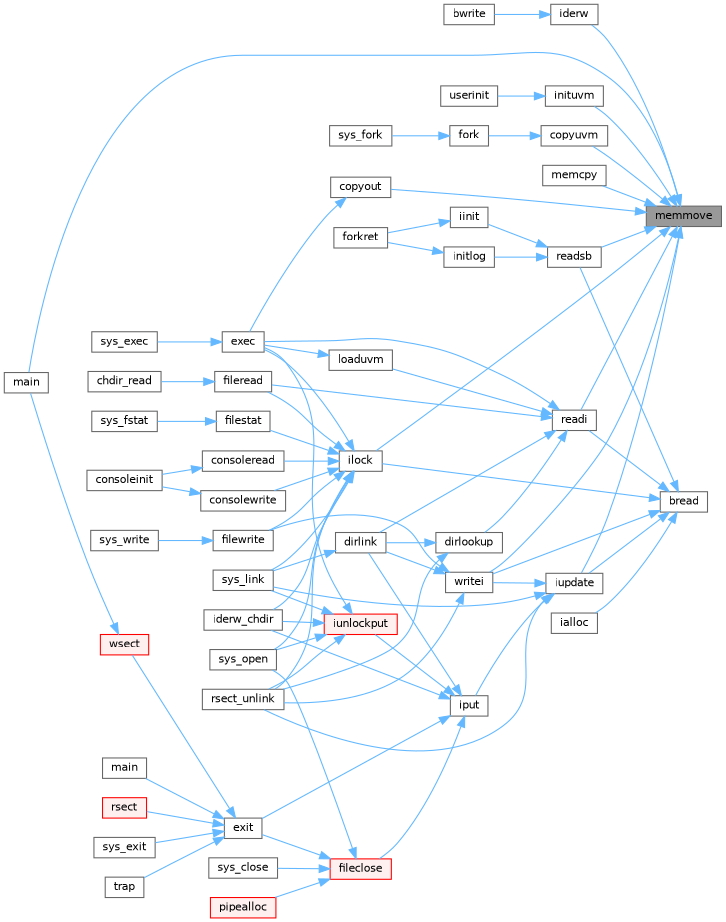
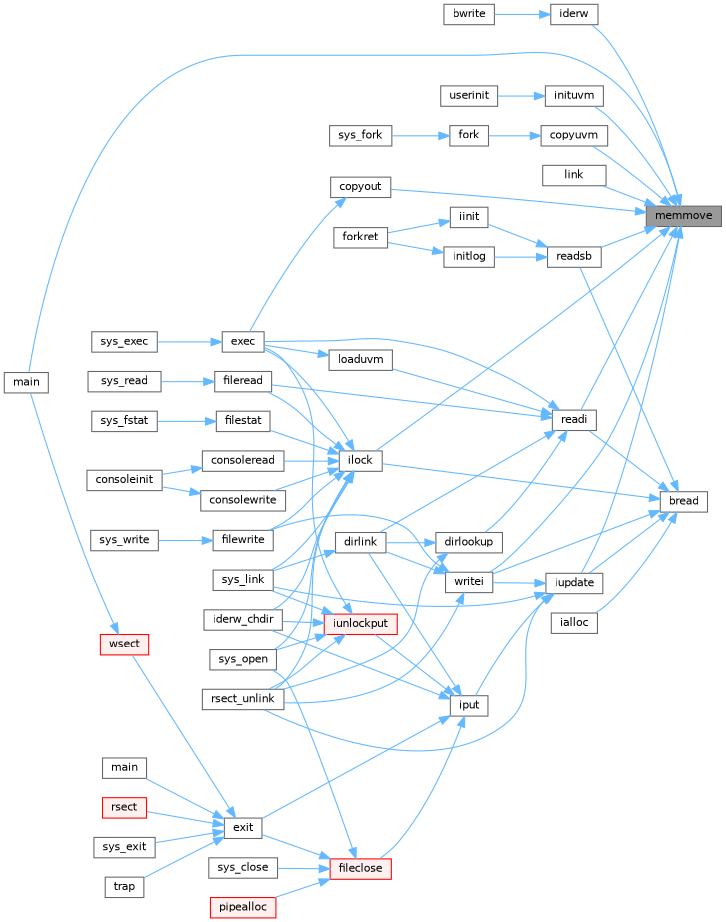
  digraph {
    rankdir=RL
    node [color=grey40 fillcolor=white fontname=Helvetica fontsize=10 shape=box style=filled]
    edge [color=steelblue1 dir=back fontname=Helvetica fontsize=10 labelfontname=Helvetica labelfontsize=10 style=solid]
    n1 [color=gray40 fillcolor=grey60 fontcolor=black height=0.2 label=memmove width=0.4]
    n2 [height=0.2 label=copyout width=0.4]
    n3 [height=0.2 label=copyuvm width=0.4]
    n4 [height=0.2 label=iderw width=0.4]
    n5 [height=0.2 label=ilock width=0.4]
    n6 [height=0.2 label=iupdate width=0.4]
    n7 [height=0.2 label=main width=0.4]
    n8 [height=0.2 label=writei width=0.4]
    n9 [height=0.2 label=readi width=0.4]
    n10 [height=0.2 label=readsb width=0.4]
    n11 [height=0.2 label=inituvm width=0.4]
-   n12 [height=0.2 label=memcpy width=0.4]
+   n12 [height=0.2 label=link width=0.4]
    n13 [height=0.2 label=exec width=0.4]
    n14 [height=0.2 label=fork width=0.4]
    n15 [height=0.2 label=bwrite width=0.4]
    n16 [height=0.2 label=consoleread width=0.4]
    n17 [height=0.2 label=consolewrite width=0.4]
    n18 [height=0.2 label=fileread width=0.4]
    n19 [height=0.2 label=filestat width=0.4]
    n20 [height=0.2 label=filewrite width=0.4]
    n21 [height=0.2 label=iderw_chdir width=0.4]
    n22 [height=0.2 label=sys_link width=0.4]
    n23 [height=0.2 label=sys_open width=0.4]
    n24 [height=0.2 label=rsect_unlink width=0.4]
    n25 [height=0.2 label=iput width=0.4]
    n26 [height=0.2 label=dirlink width=0.4]
    n27 [height=0.2 label=dirlookup width=0.4]
    n28 [height=0.2 label=loaduvm width=0.4]
    n29 [height=0.2 label=iinit width=0.4]
    n30 [height=0.2 label=initlog width=0.4]
    n31 [height=0.2 label=userinit width=0.4]
    n32 [height=0.2 label=sys_exec width=0.4]
    n33 [height=0.2 label=sys_fork width=0.4]
    n34 [height=0.2 label=bread width=0.4]
    n35 [height=0.2 label=ialloc width=0.4]
    n36 [height=0.2 label=consoleinit width=0.4]
-   n37 [height=0.2 label=chdir_read width=0.4]
+   n37 [height=0.2 label=sys_read width=0.4]
    n38 [height=0.2 label=sys_fstat width=0.4]
    n39 [height=0.2 label=sys_write width=0.4]
    n40 [height=0.2 label=exit width=0.4]
    n41 [color=red fillcolor="#FFF0F0" height=0.2 label=fileclose width=0.4]
    n42 [color=red fillcolor="#FFF0F0" height=0.2 label=iunlockput width=0.4]
    n43 [height=0.2 label=main width=0.4]
    n44 [color=red fillcolor="#FFF0F0" height=0.2 label=rsect width=0.4]
    n45 [height=0.2 label=sys_exit width=0.4]
    n46 [height=0.2 label=trap width=0.4]
    n47 [color=red fillcolor="#FFF0F0" height=0.2 label=wsect width=0.4]
    n48 [color=red fillcolor="#FFF0F0" height=0.2 label=pipealloc width=0.4]
    n49 [height=0.2 label=sys_close width=0.4]
    n50 [height=0.2 label=forkret width=0.4]
    n1 -> n2
    n1 -> n3
    n1 -> n4
    n1 -> n5
    n1 -> n6
    n1 -> n7
    n1 -> n8
    n1 -> n9
    n1 -> n10
    n1 -> n11
    n1 -> n12
    n2 -> n13
    n3 -> n14
    n4 -> n15
    n5 -> n13
    n5 -> n16
    n5 -> n17
    n5 -> n18
    n5 -> n19
    n5 -> n20
    n5 -> n21
    n5 -> n22
    n5 -> n23
    n5 -> n24
    n6 -> n8
    n6 -> n22
    n6 -> n24
    n6 -> n25
    n8 -> n20
    n8 -> n24
    n8 -> n26
    n9 -> n13
    n9 -> n18
    n9 -> n26
    n9 -> n27
    n9 -> n28
    n10 -> n29
    n10 -> n30
    n11 -> n31
    n13 -> n32
    n14 -> n33
    n16 -> n36
    n17 -> n36
    n18 -> n37
    n19 -> n38
    n20 -> n39
    n25 -> n21
    n25 -> n26
    n25 -> n40
    n25 -> n41
    n25 -> n42
    n26 -> n22
    n27 -> n24
    n27 -> n26
    n28 -> n13
    n29 -> n50
    n30 -> n50
    n34 -> n5
    n34 -> n6
    n34 -> n8
    n34 -> n9
    n34 -> n10
    n34 -> n35
    n40 -> n43
    n40 -> n44
    n40 -> n45
    n40 -> n46
    n40 -> n47
    n41 -> n23
    n41 -> n40
    n41 -> n48
    n41 -> n49
    n42 -> n13
    n42 -> n21
    n42 -> n22
    n42 -> n23
    n42 -> n24
    n47 -> n7
  }
